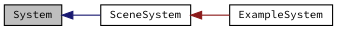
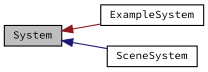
  digraph {
    fontname="Source Code Pro"
    rankdir=LR
    node [color=black fillcolor=white fontname="Source Code Pro" fontsize=10 shape=record style=filled]
    edge [dir=back fontname="Source Code Pro" fontsize=10 labelfontname=Helvetica labelfontsize=10 style=solid]
    n1 [fillcolor=grey75 fontcolor=black height=0.2 label=System width=0.4]
    n2 [height=0.2 label=ExampleSystem width=0.4]
    n3 [height=0.2 label=SceneSystem width=0.4]
-   n3 -> n2 [color=firebrick4]
+   n1 -> n2 [color=firebrick4]
    n1 -> n3 [color=midnightblue]
  }
